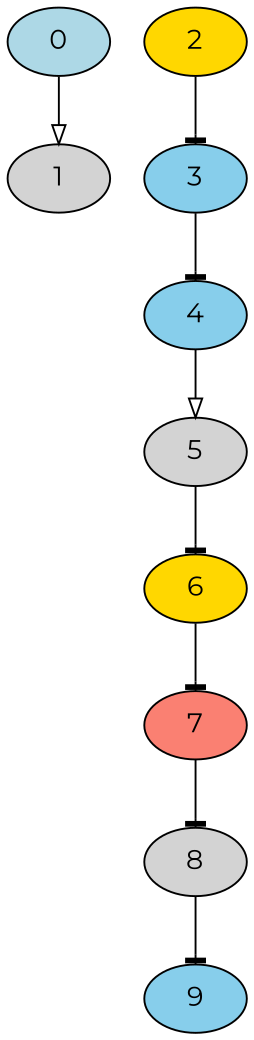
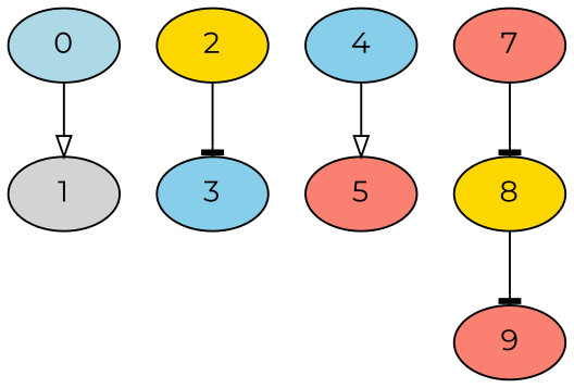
  digraph {
    fontname=Montserrat
    node [fillcolor=skyblue fontname=Montserrat style=filled]
    edge [arrowhead=tee fontname=Montserrat]
    0 [fillcolor=lightblue]
    1 [fillcolor=lightgrey]
    2 [fillcolor=gold]
    3
    4
-   5 [fillcolor=lightgrey]
-   6 [fillcolor=gold]
+   5 [fillcolor=salmon]
    7 [fillcolor=salmon]
-   8 [fillcolor=lightgrey]
-   9
+   8 [fillcolor=gold]
+   9 [fillcolor=salmon]
    0 -> 1 [arrowhead=onormal]
    2 -> 3
-   3 -> 4
    4 -> 5 [arrowhead=onormal]
-   5 -> 6
-   6 -> 7
    7 -> 8
    8 -> 9
  }
